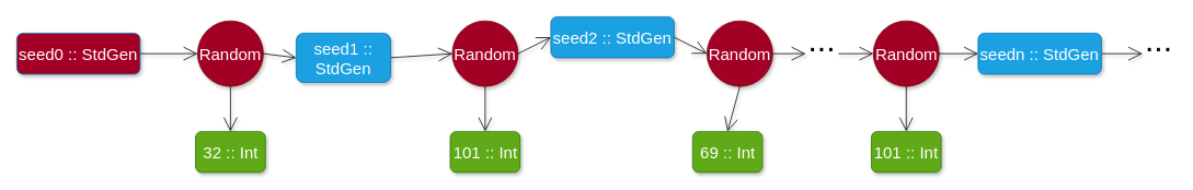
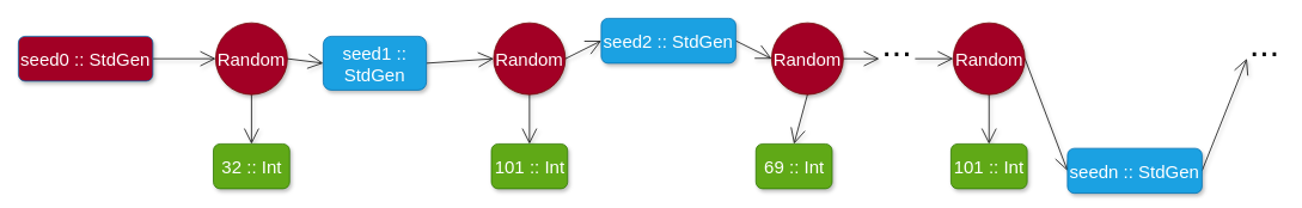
  <mxCell id="0" />
  <mxCell id="1" parent="0" />
  <mxCell id="2" style="edgeStyle=none;html=1;exitX=1;exitY=0.5;exitDx=0;exitDy=0;entryX=0;entryY=0.5;entryDx=0;entryDy=0;fontSize=20;endArrow=open;endFill=0;endSize=15;shadow=1;" edge="1" parent="1" source="3" target="6"><mxGeometry relative="1" as="geometry" /></mxCell>
  <mxCell id="3" value="&lt;font style=&quot;font-size: 20px&quot;&gt;seed0 :: StdGen&lt;/font&gt;" style="rounded=1;whiteSpace=wrap;html=1;shadow=1;fillColor=#a20025;strokeColor=#006EAF;fontColor=#ffffff;" vertex="1" parent="1"><mxGeometry x="20" y="40" width="150" height="50" as="geometry" /></mxCell>
  <mxCell id="4" style="edgeStyle=none;html=1;exitX=0.5;exitY=1;exitDx=0;exitDy=0;entryX=0.5;entryY=0;entryDx=0;entryDy=0;fontSize=20;endArrow=open;endFill=0;endSize=15;shadow=1;" edge="1" parent="1" source="6" target="7"><mxGeometry relative="1" as="geometry" /></mxCell>
  <mxCell id="5" style="edgeStyle=none;html=1;exitX=1;exitY=0.5;exitDx=0;exitDy=0;entryX=0;entryY=0.5;entryDx=0;entryDy=0;fontSize=20;endArrow=open;endFill=0;endSize=15;shadow=1;" edge="1" parent="1" source="6" target="9"><mxGeometry relative="1" as="geometry" /></mxCell>
  <mxCell id="6" value="Random" style="ellipse;whiteSpace=wrap;html=1;aspect=fixed;fontSize=20;shadow=1;fillColor=#a20025;strokeColor=#6F0000;fontColor=#ffffff;" vertex="1" parent="1"><mxGeometry x="240" y="25" width="80" height="80" as="geometry" /></mxCell>
  <mxCell id="7" value="&lt;font style=&quot;font-size: 20px&quot;&gt;32 :: Int&lt;/font&gt;" style="rounded=1;whiteSpace=wrap;html=1;shadow=1;fillColor=#60a917;strokeColor=#2D7600;fontColor=#ffffff;" vertex="1" parent="1"><mxGeometry x="237.5" y="160" width="85" height="50" as="geometry" /></mxCell>
  <mxCell id="8" style="edgeStyle=none;html=1;exitX=1;exitY=0.5;exitDx=0;exitDy=0;entryX=0;entryY=0.5;entryDx=0;entryDy=0;fontSize=20;endArrow=open;endFill=0;endSize=15;shadow=1;" edge="1" parent="1" source="9" target="13"><mxGeometry relative="1" as="geometry" /></mxCell>
  <mxCell id="9" value="&lt;font style=&quot;font-size: 20px&quot;&gt;seed1 :: StdGen&lt;/font&gt;" style="rounded=1;whiteSpace=wrap;html=1;shadow=1;fillColor=#1ba1e2;strokeColor=#006EAF;fontColor=#ffffff;" vertex="1" parent="1"><mxGeometry x="360" y="40" width="115" height="60" as="geometry" /></mxCell>
  <mxCell id="10" style="edgeStyle=none;html=1;exitX=0.5;exitY=1;exitDx=0;exitDy=0;entryX=0.5;entryY=0;entryDx=0;entryDy=0;fontSize=20;endArrow=open;endFill=0;endSize=15;shadow=1;" edge="1" parent="1" source="13" target="14"><mxGeometry relative="1" as="geometry" /></mxCell>
  <mxCell id="11" style="edgeStyle=none;html=1;entryX=0;entryY=0.5;entryDx=0;entryDy=0;fontSize=40;endArrow=open;endFill=0;endSize=15;exitX=1;exitY=0.5;exitDx=0;exitDy=0;shadow=1;" edge="1" parent="1" source="27" target="16"><mxGeometry relative="1" as="geometry"><mxPoint x="1210" y="-135" as="sourcePoint" /></mxGeometry></mxCell>
  <mxCell id="12" style="edgeStyle=none;html=1;exitX=1;exitY=0.5;exitDx=0;exitDy=0;entryX=0;entryY=0.5;entryDx=0;entryDy=0;fontSize=40;endArrow=open;endFill=0;endSize=15;shadow=1;" edge="1" parent="1" source="13" target="25"><mxGeometry relative="1" as="geometry" /></mxCell>
  <mxCell id="13" value="Random" style="ellipse;whiteSpace=wrap;html=1;aspect=fixed;fontSize=20;shadow=1;fillColor=#a20025;strokeColor=#6F0000;fontColor=#ffffff;" vertex="1" parent="1"><mxGeometry x="550" y="25" width="80" height="80" as="geometry" /></mxCell>
  <mxCell id="14" value="&lt;font style=&quot;font-size: 20px&quot;&gt;101 :: Int&lt;/font&gt;" style="rounded=1;whiteSpace=wrap;html=1;shadow=1;fillColor=#60a917;strokeColor=#2D7600;fontColor=#ffffff;" vertex="1" parent="1"><mxGeometry x="547.5" y="160" width="85" height="50" as="geometry" /></mxCell>
  <mxCell id="15" style="edgeStyle=none;html=1;exitX=1;exitY=0.5;exitDx=0;exitDy=0;entryX=0;entryY=0.5;entryDx=0;entryDy=0;fontSize=40;endArrow=open;endFill=0;endSize=15;shadow=1;" edge="1" parent="1" source="16" target="19"><mxGeometry relative="1" as="geometry" /></mxCell>
  <mxCell id="16" value="..." style="text;html=1;strokeColor=none;fillColor=none;align=center;verticalAlign=bottom;whiteSpace=wrap;rounded=0;fontSize=40;shadow=1;" vertex="1" parent="1"><mxGeometry x="980" y="55" width="40" height="20" as="geometry" /></mxCell>
  <mxCell id="17" style="edgeStyle=none;html=1;exitX=0.5;exitY=1;exitDx=0;exitDy=0;entryX=0.5;entryY=0;entryDx=0;entryDy=0;fontSize=40;endArrow=open;endFill=0;endSize=15;shadow=1;" edge="1" parent="1" source="19" target="20"><mxGeometry relative="1" as="geometry" /></mxCell>
  <mxCell id="18" style="edgeStyle=none;html=1;exitX=1;exitY=0.5;exitDx=0;exitDy=0;entryX=0;entryY=0.5;entryDx=0;entryDy=0;fontSize=40;endArrow=open;endFill=0;endSize=15;shadow=1;" edge="1" parent="1" source="19" target="22"><mxGeometry relative="1" as="geometry" /></mxCell>
  <mxCell id="19" value="Random" style="ellipse;whiteSpace=wrap;html=1;aspect=fixed;fontSize=20;shadow=1;fillColor=#a20025;strokeColor=#6F0000;fontColor=#ffffff;" vertex="1" parent="1"><mxGeometry x="1062.5" y="25" width="80" height="80" as="geometry" /></mxCell>
  <mxCell id="20" value="&lt;font style=&quot;font-size: 20px&quot;&gt;101 :: Int&lt;/font&gt;" style="rounded=1;whiteSpace=wrap;html=1;shadow=1;fillColor=#60a917;strokeColor=#2D7600;fontColor=#ffffff;" vertex="1" parent="1"><mxGeometry x="1060" y="160" width="85" height="50" as="geometry" /></mxCell>
  <mxCell id="21" style="edgeStyle=none;html=1;exitX=1;exitY=0.5;exitDx=0;exitDy=0;fontSize=40;endArrow=open;endFill=0;endSize=15;entryX=0;entryY=0.5;entryDx=0;entryDy=0;shadow=1;" edge="1" parent="1" source="22" target="23"><mxGeometry relative="1" as="geometry"><mxPoint x="1390" y="65" as="targetPoint" /></mxGeometry></mxCell>
- <mxCell id="22" value="&lt;font style=&quot;font-size: 20px&quot;&gt;seedn :: StdGen&lt;/font&gt;" style="rounded=1;whiteSpace=wrap;html=1;shadow=1;fillColor=#1ba1e2;strokeColor=#006EAF;fontColor=#ffffff;" vertex="1" parent="1"><mxGeometry x="1190" y="40" width="150" height="50" as="geometry" /></mxCell>
+ <mxCell id="22" value="&lt;font style=&quot;font-size: 20px&quot;&gt;seedn :: StdGen&lt;/font&gt;" style="rounded=1;whiteSpace=wrap;html=1;shadow=1;fillColor=#1ba1e2;strokeColor=#006EAF;fontColor=#ffffff;" vertex="1" parent="1"><mxGeometry x="1190" y="165" width="150" height="50" as="geometry" /></mxCell>
  <mxCell id="23" value="..." style="text;html=1;strokeColor=none;fillColor=none;align=center;verticalAlign=bottom;whiteSpace=wrap;rounded=0;fontSize=40;shadow=1;" vertex="1" parent="1"><mxGeometry x="1390" y="55" width="40" height="20" as="geometry" /></mxCell>
  <mxCell id="24" style="edgeStyle=none;html=1;exitX=1;exitY=0.5;exitDx=0;exitDy=0;entryX=0;entryY=0.5;entryDx=0;entryDy=0;fontSize=20;endArrow=open;endFill=0;endSize=15;shadow=1;" edge="1" parent="1" source="25" target="27"><mxGeometry relative="1" as="geometry" /></mxCell>
  <mxCell id="25" value="&lt;font style=&quot;font-size: 20px&quot;&gt;seed2 :: StdGen&lt;/font&gt;" style="rounded=1;whiteSpace=wrap;html=1;shadow=1;fillColor=#1ba1e2;strokeColor=#006EAF;fontColor=#ffffff;" vertex="1" parent="1"><mxGeometry x="670" y="20" width="150" height="50" as="geometry" /></mxCell>
  <mxCell id="26" style="edgeStyle=none;html=1;exitX=0.5;exitY=1;exitDx=0;exitDy=0;entryX=0.5;entryY=0;entryDx=0;entryDy=0;fontSize=20;endArrow=open;endFill=0;endSize=15;shadow=1;" edge="1" parent="1" source="27" target="28"><mxGeometry relative="1" as="geometry" /></mxCell>
  <mxCell id="27" value="Random" style="ellipse;whiteSpace=wrap;html=1;aspect=fixed;fontSize=20;shadow=1;fillColor=#a20025;strokeColor=#6F0000;fontColor=#ffffff;" vertex="1" parent="1"><mxGeometry x="860" y="25" width="80" height="80" as="geometry" /></mxCell>
  <mxCell id="28" value="&lt;font style=&quot;font-size: 20px&quot;&gt;69 :: Int&lt;/font&gt;" style="rounded=1;whiteSpace=wrap;html=1;shadow=1;fillColor=#60a917;strokeColor=#2D7600;fontColor=#ffffff;" vertex="1" parent="1"><mxGeometry x="842.5" y="160" width="85" height="50" as="geometry" /></mxCell>
